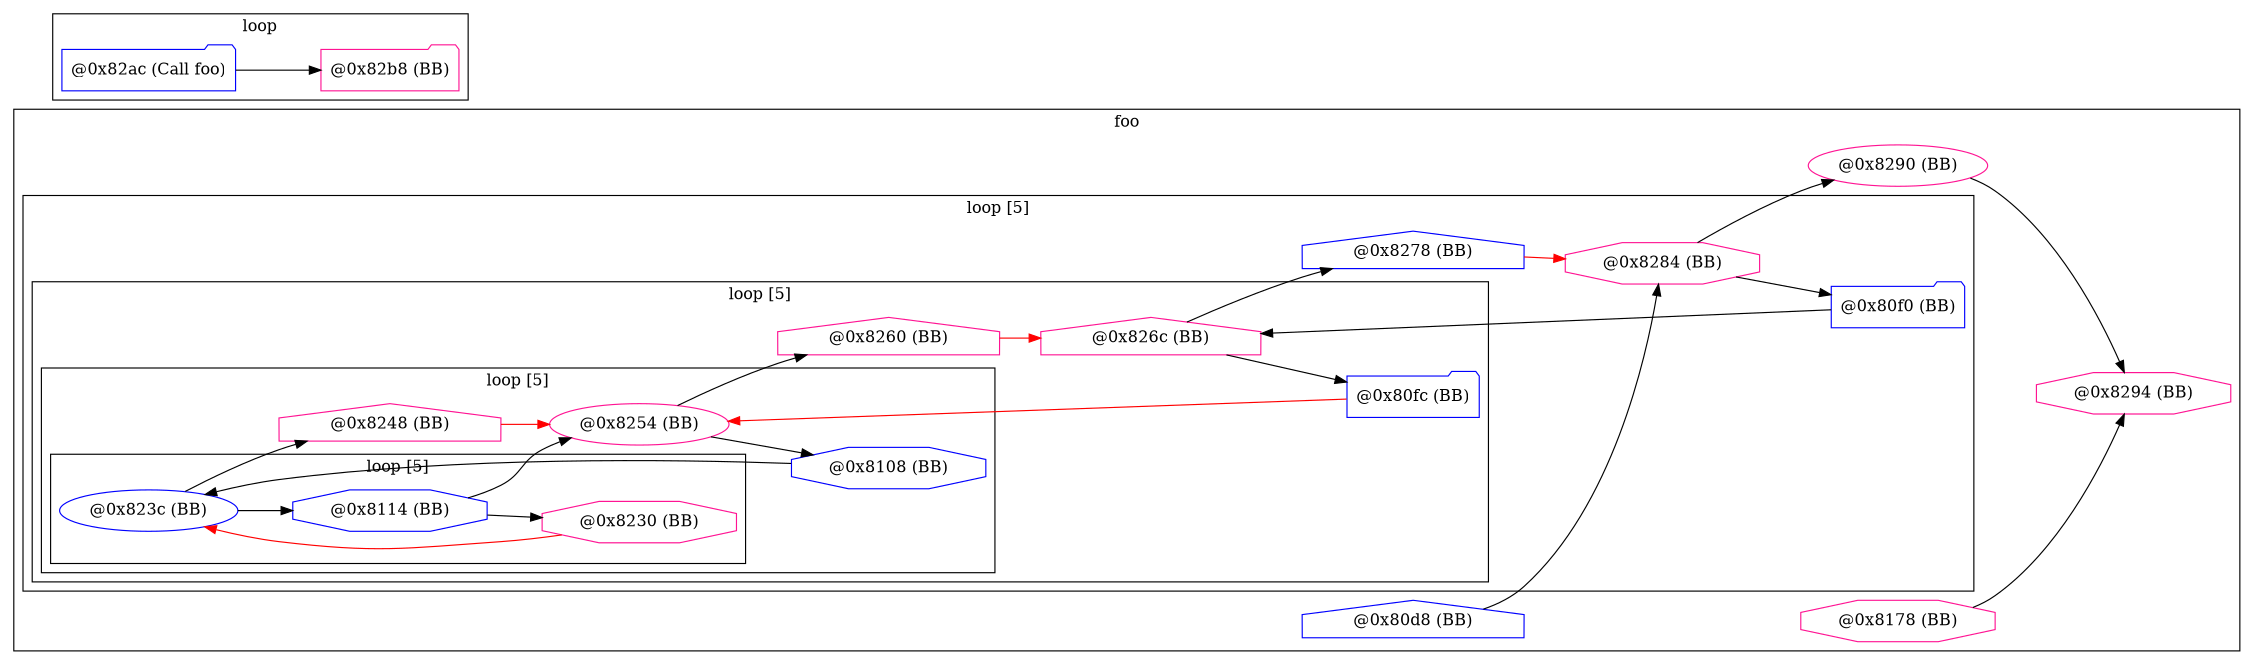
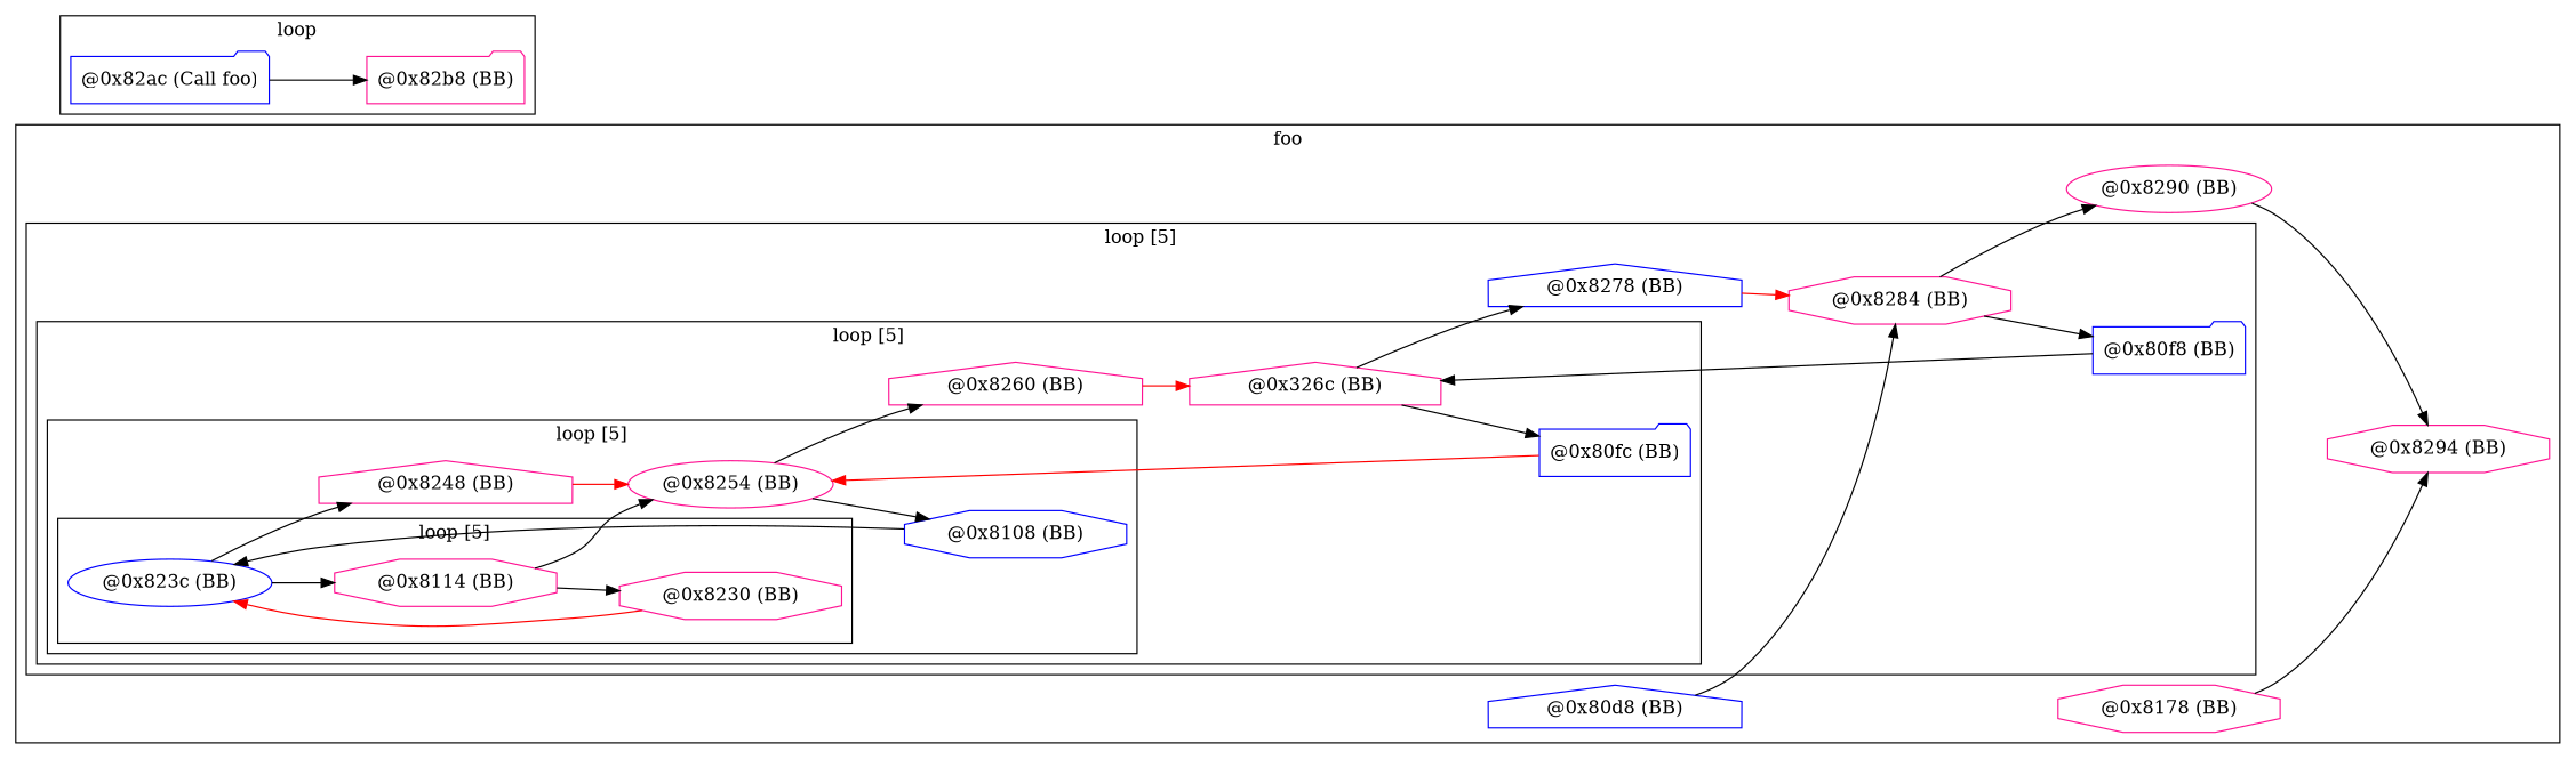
  digraph {
    rankdir=LR
    node [color=deeppink shape=octagon]
    n1 [color=blue label="@0x823c (BB)" shape=ellipse]
    n2 [label="@0x8230 (BB)"]
-   n3 [color=blue label="@0x8114 (BB)"]
+   n3 [label="@0x8114 (BB)"]
    n4 [label="@0x8254 (BB)" shape=ellipse]
    n5 [label="@0x8248 (BB)" shape=house]
    n6 [color=blue label="@0x8108 (BB)"]
-   n7 [label="@0x826c (BB)" shape=house]
+   n7 [label="@0x326c (BB)" shape=house]
    n8 [label="@0x8260 (BB)" shape=house]
    n9 [color=blue label="@0x80fc (BB)" shape=folder]
    n10 [label="@0x8284 (BB)"]
    n11 [color=blue label="@0x8278 (BB)" shape=house]
-   n12 [color=blue label="@0x80f0 (BB)" shape=folder]
+   n12 [color=blue label="@0x80f8 (BB)" shape=folder]
    n13 [color=blue label="@0x80d8 (BB)" shape=house]
    n14 [label="@0x8178 (BB)"]
    n15 [label="@0x8290 (BB)" shape=ellipse]
    n16 [label="@0x8294 (BB)"]
    n17 [color=blue label="@0x82ac (Call foo)" shape=folder]
    n18 [label="@0x82b8 (BB)" shape=folder]
    subgraph cluster_1 {
      label=foo
      n13
      n14
      n15
      n16
      subgraph cluster_2 {
        label="loop [5]"
        n10
        n11
        n12
        subgraph cluster_3 {
          label="loop [5]"
          n7
          n8
          n9
          subgraph cluster_4 {
            label="loop [5]"
            n4
            n5
            n6
            subgraph cluster_5 {
              label="loop [5]"
              n1
              n2
              n3
            }
          }
        }
      }
    }
    subgraph cluster_6 {
      label=loop
      n17
      n18
    }
    n1 -> n3
    n1 -> n5
    n2 -> n1 [color=red]
    n3 -> n2
    n3 -> n4
    n4 -> n6
    n4 -> n8
    n5 -> n4 [color=red]
    n6 -> n1
    n7 -> n9
    n7 -> n11
    n8 -> n7 [color=red]
    n9 -> n4 [color=red]
    n10 -> n12
    n10 -> n15
    n11 -> n10 [color=red]
    n12 -> n7
    n13 -> n10
    n14 -> n16
    n15 -> n16
    n17 -> n18
  }
